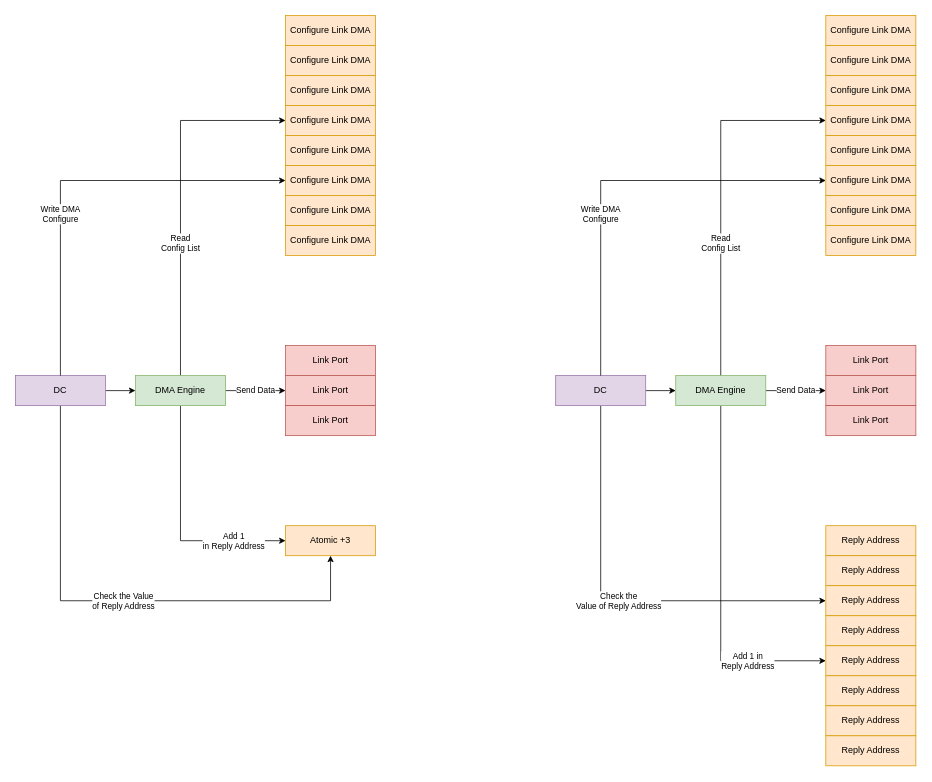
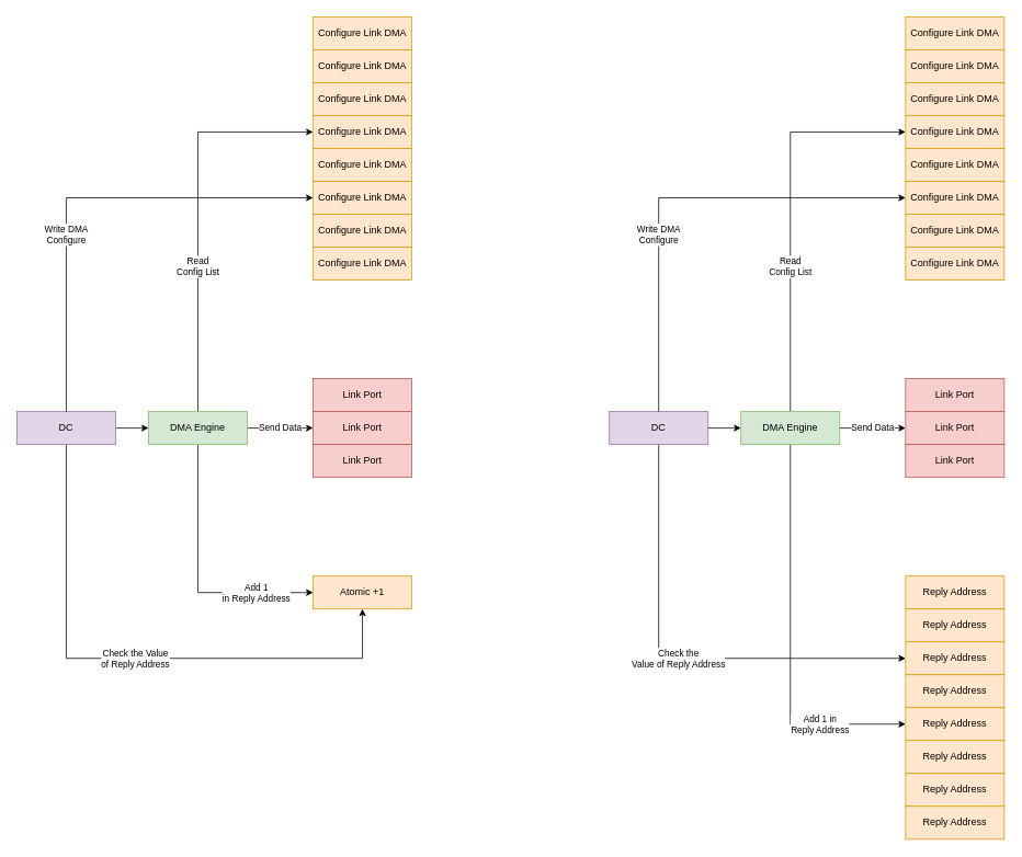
  <mxCell id="0" />
  <mxCell id="1" parent="0" />
  <mxCell id="2" value="" style="edgeStyle=orthogonalEdgeStyle;rounded=0;orthogonalLoop=1;jettySize=auto;html=1;" edge="1" parent="1" source="8" target="9"><mxGeometry relative="1" as="geometry"><Array as="points"><mxPoint x="240" y="720" /></Array></mxGeometry></mxCell>
  <mxCell id="3" value="Add 1&lt;br&gt;in Reply Address" style="edgeLabel;html=1;align=center;verticalAlign=middle;resizable=0;points=[];" vertex="1" connectable="0" parent="2"><mxGeometry x="0.562" relative="1" as="geometry"><mxPoint as="offset" /></mxGeometry></mxCell>
  <mxCell id="4" value="" style="edgeStyle=orthogonalEdgeStyle;rounded=0;orthogonalLoop=1;jettySize=auto;html=1;entryX=0;entryY=0.5;entryDx=0;entryDy=0;" edge="1" parent="1" source="8" target="18"><mxGeometry relative="1" as="geometry"><mxPoint x="340" y="240" as="targetPoint" /><Array as="points"><mxPoint x="240" y="160" /></Array></mxGeometry></mxCell>
  <mxCell id="5" value="Read&lt;br&gt;Config List" style="edgeLabel;html=1;align=center;verticalAlign=middle;resizable=0;points=[];" vertex="1" connectable="0" parent="4"><mxGeometry x="-0.261" y="1" relative="1" as="geometry"><mxPoint as="offset" /></mxGeometry></mxCell>
  <mxCell id="6" value="" style="edgeStyle=orthogonalEdgeStyle;rounded=0;orthogonalLoop=1;jettySize=auto;html=1;" edge="1" parent="1" source="8" target="11"><mxGeometry relative="1" as="geometry" /></mxCell>
  <mxCell id="7" value="Send Data" style="edgeLabel;html=1;align=center;verticalAlign=middle;resizable=0;points=[];" vertex="1" connectable="0" parent="6"><mxGeometry x="-0.025" y="1" relative="1" as="geometry"><mxPoint as="offset" /></mxGeometry></mxCell>
  <mxCell id="8" value="DMA Engine" style="rounded=0;whiteSpace=wrap;html=1;fillColor=#d5e8d4;strokeColor=#82b366;" vertex="1" parent="1"><mxGeometry x="180" y="500" width="120" height="40" as="geometry" /></mxCell>
- <mxCell id="9" value="Atomic +3" style="rounded=0;whiteSpace=wrap;html=1;fillColor=#ffe6cc;strokeColor=#d79b00;" vertex="1" parent="1"><mxGeometry x="380" y="700" width="120" height="40" as="geometry" /></mxCell>
+ <mxCell id="9" value="Atomic +1" style="rounded=0;whiteSpace=wrap;html=1;fillColor=#ffe6cc;strokeColor=#d79b00;" vertex="1" parent="1"><mxGeometry x="380" y="700" width="120" height="40" as="geometry" /></mxCell>
  <mxCell id="10" value="Configure Link DMA" style="rounded=0;whiteSpace=wrap;html=1;fillColor=#ffe6cc;strokeColor=#d79b00;" vertex="1" parent="1"><mxGeometry x="380" y="180" width="120" height="40" as="geometry" /></mxCell>
  <mxCell id="11" value="Link Port" style="rounded=0;whiteSpace=wrap;html=1;fillColor=#f8cecc;strokeColor=#b85450;" vertex="1" parent="1"><mxGeometry x="380" y="500" width="120" height="40" as="geometry" /></mxCell>
  <mxCell id="12" value="Configure Link DMA" style="rounded=0;whiteSpace=wrap;html=1;fillColor=#ffe6cc;strokeColor=#d79b00;" vertex="1" parent="1"><mxGeometry x="380" y="220" width="120" height="40" as="geometry" /></mxCell>
  <mxCell id="13" value="Configure Link DMA" style="rounded=0;whiteSpace=wrap;html=1;fillColor=#ffe6cc;strokeColor=#d79b00;" vertex="1" parent="1"><mxGeometry x="380" y="260" width="120" height="40" as="geometry" /></mxCell>
  <mxCell id="14" value="Configure Link DMA" style="rounded=0;whiteSpace=wrap;html=1;fillColor=#ffe6cc;strokeColor=#d79b00;" vertex="1" parent="1"><mxGeometry x="380" y="300" width="120" height="40" as="geometry" /></mxCell>
  <mxCell id="15" value="Configure Link DMA" style="rounded=0;whiteSpace=wrap;html=1;fillColor=#ffe6cc;strokeColor=#d79b00;" vertex="1" parent="1"><mxGeometry x="380" y="20" width="120" height="40" as="geometry" /></mxCell>
  <mxCell id="16" value="Configure Link DMA" style="rounded=0;whiteSpace=wrap;html=1;fillColor=#ffe6cc;strokeColor=#d79b00;" vertex="1" parent="1"><mxGeometry x="380" y="60" width="120" height="40" as="geometry" /></mxCell>
  <mxCell id="17" value="Configure Link DMA" style="rounded=0;whiteSpace=wrap;html=1;fillColor=#ffe6cc;strokeColor=#d79b00;" vertex="1" parent="1"><mxGeometry x="380" y="100" width="120" height="40" as="geometry" /></mxCell>
  <mxCell id="18" value="Configure Link DMA" style="rounded=0;whiteSpace=wrap;html=1;fillColor=#ffe6cc;strokeColor=#d79b00;" vertex="1" parent="1"><mxGeometry x="380" y="140" width="120" height="40" as="geometry" /></mxCell>
  <mxCell id="19" value="Link Port" style="rounded=0;whiteSpace=wrap;html=1;fillColor=#f8cecc;strokeColor=#b85450;" vertex="1" parent="1"><mxGeometry x="380" y="460" width="120" height="40" as="geometry" /></mxCell>
  <mxCell id="20" value="Link Port" style="rounded=0;whiteSpace=wrap;html=1;fillColor=#f8cecc;strokeColor=#b85450;" vertex="1" parent="1"><mxGeometry x="380" y="540" width="120" height="40" as="geometry" /></mxCell>
  <mxCell id="21" value="" style="edgeStyle=orthogonalEdgeStyle;rounded=0;orthogonalLoop=1;jettySize=auto;html=1;" edge="1" parent="1" source="24" target="8"><mxGeometry relative="1" as="geometry" /></mxCell>
  <mxCell id="22" value="" style="edgeStyle=orthogonalEdgeStyle;rounded=0;orthogonalLoop=1;jettySize=auto;html=1;entryX=0.5;entryY=1;entryDx=0;entryDy=0;exitX=0.5;exitY=1;exitDx=0;exitDy=0;" edge="1" parent="1" source="24" target="9"><mxGeometry relative="1" as="geometry"><mxPoint x="80" y="570" as="sourcePoint" /><Array as="points"><mxPoint x="80" y="800" /><mxPoint x="440" y="800" /></Array></mxGeometry></mxCell>
  <mxCell id="23" value="Check the Value &lt;br&gt;of Reply Address" style="edgeLabel;html=1;align=center;verticalAlign=middle;resizable=0;points=[];" vertex="1" connectable="0" parent="22"><mxGeometry x="0.009" relative="1" as="geometry"><mxPoint as="offset" /></mxGeometry></mxCell>
  <mxCell id="24" value="DC" style="rounded=0;whiteSpace=wrap;html=1;fillColor=#e1d5e7;strokeColor=#9673a6;" vertex="1" parent="1"><mxGeometry x="20" y="500" width="120" height="40" as="geometry" /></mxCell>
  <mxCell id="25" value="" style="endArrow=classic;html=1;rounded=0;exitX=0.5;exitY=0;exitDx=0;exitDy=0;entryX=0;entryY=0.5;entryDx=0;entryDy=0;" edge="1" parent="1" source="24" target="12"><mxGeometry width="50" height="50" relative="1" as="geometry"><mxPoint x="480" y="550" as="sourcePoint" /><mxPoint x="530" y="500" as="targetPoint" /><Array as="points"><mxPoint x="80" y="240" /></Array></mxGeometry></mxCell>
  <mxCell id="26" value="Write DMA&lt;br&gt;Configure" style="edgeLabel;html=1;align=center;verticalAlign=middle;resizable=0;points=[];" vertex="1" connectable="0" parent="25"><mxGeometry x="-0.229" y="1" relative="1" as="geometry"><mxPoint as="offset" /></mxGeometry></mxCell>
  <mxCell id="27" value="" style="edgeStyle=orthogonalEdgeStyle;rounded=0;orthogonalLoop=1;jettySize=auto;html=1;entryX=0;entryY=0.5;entryDx=0;entryDy=0;" edge="1" parent="1" source="33" target="55"><mxGeometry relative="1" as="geometry"><Array as="points"><mxPoint x="960" y="880" /></Array></mxGeometry></mxCell>
  <mxCell id="28" value="Add 1 in &lt;br&gt;Reply Address" style="edgeLabel;html=1;align=center;verticalAlign=middle;resizable=0;points=[];" vertex="1" connectable="0" parent="27"><mxGeometry x="0.562" relative="1" as="geometry"><mxPoint as="offset" /></mxGeometry></mxCell>
  <mxCell id="29" value="" style="edgeStyle=orthogonalEdgeStyle;rounded=0;orthogonalLoop=1;jettySize=auto;html=1;entryX=0;entryY=0.5;entryDx=0;entryDy=0;" edge="1" parent="1" source="33" target="43"><mxGeometry relative="1" as="geometry"><mxPoint x="1060" y="240" as="targetPoint" /><Array as="points"><mxPoint x="960" y="160" /></Array></mxGeometry></mxCell>
  <mxCell id="30" value="Read&lt;br&gt;Config List" style="edgeLabel;html=1;align=center;verticalAlign=middle;resizable=0;points=[];" vertex="1" connectable="0" parent="29"><mxGeometry x="-0.261" y="1" relative="1" as="geometry"><mxPoint as="offset" /></mxGeometry></mxCell>
  <mxCell id="31" value="" style="edgeStyle=orthogonalEdgeStyle;rounded=0;orthogonalLoop=1;jettySize=auto;html=1;" edge="1" parent="1" source="33" target="36"><mxGeometry relative="1" as="geometry" /></mxCell>
  <mxCell id="32" value="Send Data" style="edgeLabel;html=1;align=center;verticalAlign=middle;resizable=0;points=[];" vertex="1" connectable="0" parent="31"><mxGeometry x="-0.025" y="1" relative="1" as="geometry"><mxPoint as="offset" /></mxGeometry></mxCell>
  <mxCell id="33" value="DMA Engine" style="rounded=0;whiteSpace=wrap;html=1;fillColor=#d5e8d4;strokeColor=#82b366;" vertex="1" parent="1"><mxGeometry x="900" y="500" width="120" height="40" as="geometry" /></mxCell>
  <mxCell id="34" value="Reply Address" style="rounded=0;whiteSpace=wrap;html=1;fillColor=#ffe6cc;strokeColor=#d79b00;" vertex="1" parent="1"><mxGeometry x="1100" y="700" width="120" height="40" as="geometry" /></mxCell>
  <mxCell id="35" value="Configure Link DMA" style="rounded=0;whiteSpace=wrap;html=1;fillColor=#ffe6cc;strokeColor=#d79b00;" vertex="1" parent="1"><mxGeometry x="1100" y="180" width="120" height="40" as="geometry" /></mxCell>
  <mxCell id="36" value="Link Port" style="rounded=0;whiteSpace=wrap;html=1;fillColor=#f8cecc;strokeColor=#b85450;" vertex="1" parent="1"><mxGeometry x="1100" y="500" width="120" height="40" as="geometry" /></mxCell>
  <mxCell id="37" value="Configure Link DMA" style="rounded=0;whiteSpace=wrap;html=1;fillColor=#ffe6cc;strokeColor=#d79b00;" vertex="1" parent="1"><mxGeometry x="1100" y="220" width="120" height="40" as="geometry" /></mxCell>
  <mxCell id="38" value="Configure Link DMA" style="rounded=0;whiteSpace=wrap;html=1;fillColor=#ffe6cc;strokeColor=#d79b00;" vertex="1" parent="1"><mxGeometry x="1100" y="260" width="120" height="40" as="geometry" /></mxCell>
  <mxCell id="39" value="Configure Link DMA" style="rounded=0;whiteSpace=wrap;html=1;fillColor=#ffe6cc;strokeColor=#d79b00;" vertex="1" parent="1"><mxGeometry x="1100" y="300" width="120" height="40" as="geometry" /></mxCell>
  <mxCell id="40" value="Configure Link DMA" style="rounded=0;whiteSpace=wrap;html=1;fillColor=#ffe6cc;strokeColor=#d79b00;" vertex="1" parent="1"><mxGeometry x="1100" y="20" width="120" height="40" as="geometry" /></mxCell>
  <mxCell id="41" value="Configure Link DMA" style="rounded=0;whiteSpace=wrap;html=1;fillColor=#ffe6cc;strokeColor=#d79b00;" vertex="1" parent="1"><mxGeometry x="1100" y="60" width="120" height="40" as="geometry" /></mxCell>
  <mxCell id="42" value="Configure Link DMA" style="rounded=0;whiteSpace=wrap;html=1;fillColor=#ffe6cc;strokeColor=#d79b00;" vertex="1" parent="1"><mxGeometry x="1100" y="100" width="120" height="40" as="geometry" /></mxCell>
  <mxCell id="43" value="Configure Link DMA" style="rounded=0;whiteSpace=wrap;html=1;fillColor=#ffe6cc;strokeColor=#d79b00;" vertex="1" parent="1"><mxGeometry x="1100" y="140" width="120" height="40" as="geometry" /></mxCell>
  <mxCell id="44" value="Link Port" style="rounded=0;whiteSpace=wrap;html=1;fillColor=#f8cecc;strokeColor=#b85450;" vertex="1" parent="1"><mxGeometry x="1100" y="460" width="120" height="40" as="geometry" /></mxCell>
  <mxCell id="45" value="Link Port" style="rounded=0;whiteSpace=wrap;html=1;fillColor=#f8cecc;strokeColor=#b85450;" vertex="1" parent="1"><mxGeometry x="1100" y="540" width="120" height="40" as="geometry" /></mxCell>
  <mxCell id="46" value="" style="edgeStyle=orthogonalEdgeStyle;rounded=0;orthogonalLoop=1;jettySize=auto;html=1;" edge="1" parent="1" source="49" target="33"><mxGeometry relative="1" as="geometry" /></mxCell>
  <mxCell id="47" value="" style="edgeStyle=orthogonalEdgeStyle;rounded=0;orthogonalLoop=1;jettySize=auto;html=1;exitX=0.5;exitY=1;exitDx=0;exitDy=0;entryX=0;entryY=0.5;entryDx=0;entryDy=0;" edge="1" parent="1" source="49" target="53"><mxGeometry relative="1" as="geometry"><mxPoint x="800" y="570" as="sourcePoint" /><Array as="points"><mxPoint x="800" y="800" /></Array><mxPoint x="870" y="800" as="targetPoint" /></mxGeometry></mxCell>
  <mxCell id="48" value="Check the&lt;br&gt;Value of Reply Address" style="edgeLabel;html=1;align=center;verticalAlign=middle;resizable=0;points=[];" vertex="1" connectable="0" parent="47"><mxGeometry x="0.009" relative="1" as="geometry"><mxPoint as="offset" /></mxGeometry></mxCell>
  <mxCell id="49" value="DC" style="rounded=0;whiteSpace=wrap;html=1;fillColor=#e1d5e7;strokeColor=#9673a6;" vertex="1" parent="1"><mxGeometry x="740" y="500" width="120" height="40" as="geometry" /></mxCell>
  <mxCell id="50" value="" style="endArrow=classic;html=1;rounded=0;exitX=0.5;exitY=0;exitDx=0;exitDy=0;entryX=0;entryY=0.5;entryDx=0;entryDy=0;" edge="1" parent="1" source="49" target="37"><mxGeometry width="50" height="50" relative="1" as="geometry"><mxPoint x="1200" y="550" as="sourcePoint" /><mxPoint x="1250" y="500" as="targetPoint" /><Array as="points"><mxPoint x="800" y="240" /></Array></mxGeometry></mxCell>
  <mxCell id="51" value="Write DMA&lt;br&gt;Configure" style="edgeLabel;html=1;align=center;verticalAlign=middle;resizable=0;points=[];" vertex="1" connectable="0" parent="50"><mxGeometry x="-0.229" y="1" relative="1" as="geometry"><mxPoint as="offset" /></mxGeometry></mxCell>
  <mxCell id="52" value="Reply Address" style="rounded=0;whiteSpace=wrap;html=1;fillColor=#ffe6cc;strokeColor=#d79b00;" vertex="1" parent="1"><mxGeometry x="1100" y="740" width="120" height="40" as="geometry" /></mxCell>
  <mxCell id="53" value="Reply Address" style="rounded=0;whiteSpace=wrap;html=1;fillColor=#ffe6cc;strokeColor=#d79b00;" vertex="1" parent="1"><mxGeometry x="1100" y="780" width="120" height="40" as="geometry" /></mxCell>
  <mxCell id="54" value="Reply Address" style="rounded=0;whiteSpace=wrap;html=1;fillColor=#ffe6cc;strokeColor=#d79b00;" vertex="1" parent="1"><mxGeometry x="1100" y="820" width="120" height="40" as="geometry" /></mxCell>
  <mxCell id="55" value="Reply Address" style="rounded=0;whiteSpace=wrap;html=1;fillColor=#ffe6cc;strokeColor=#d79b00;" vertex="1" parent="1"><mxGeometry x="1100" y="860" width="120" height="40" as="geometry" /></mxCell>
  <mxCell id="56" value="Reply Address" style="rounded=0;whiteSpace=wrap;html=1;fillColor=#ffe6cc;strokeColor=#d79b00;" vertex="1" parent="1"><mxGeometry x="1100" y="900" width="120" height="40" as="geometry" /></mxCell>
  <mxCell id="57" value="Reply Address" style="rounded=0;whiteSpace=wrap;html=1;fillColor=#ffe6cc;strokeColor=#d79b00;" vertex="1" parent="1"><mxGeometry x="1100" y="940" width="120" height="40" as="geometry" /></mxCell>
  <mxCell id="58" value="Reply Address" style="rounded=0;whiteSpace=wrap;html=1;fillColor=#ffe6cc;strokeColor=#d79b00;" vertex="1" parent="1"><mxGeometry x="1100" y="980" width="120" height="40" as="geometry" /></mxCell>
